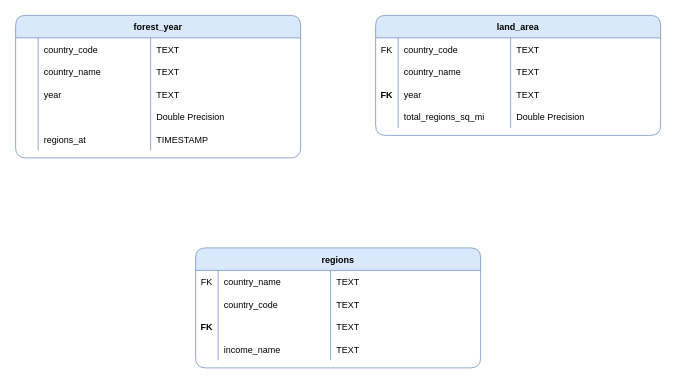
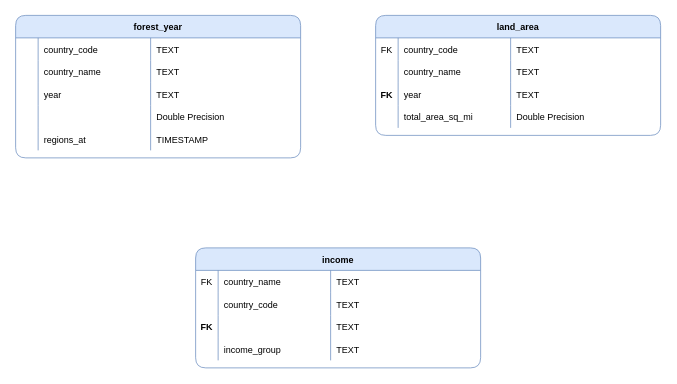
  <mxCell id="0" />
  <mxCell id="1" parent="0" />
  <mxCell id="2" value="forest_year" style="shape=table;startSize=30;container=1;collapsible=1;childLayout=tableLayout;fixedRows=1;rowLines=0;fontStyle=1;align=center;resizeLast=1;rounded=1;fillColor=#dae8fc;strokeColor=#6c8ebf;shadow=0;sketch=0;" vertex="1" parent="1"><mxGeometry x="20" y="20" width="380" height="190.0" as="geometry" /></mxCell>
  <mxCell id="3" value="" style="shape=partialRectangle;collapsible=0;dropTarget=0;pointerEvents=0;fillColor=none;top=0;left=0;bottom=0;right=0;points=[[0,0.5],[1,0.5]];portConstraint=eastwest;" vertex="1" parent="2"><mxGeometry y="30" width="380" height="30" as="geometry" /></mxCell>
  <mxCell id="4" value="" style="shape=partialRectangle;connectable=0;fillColor=none;top=0;left=0;bottom=0;right=0;editable=1;overflow=hidden;" vertex="1" parent="3"><mxGeometry width="30" height="30" as="geometry"><mxRectangle width="30" height="30" as="alternateBounds" /></mxGeometry></mxCell>
  <mxCell id="5" value="country_code" style="shape=partialRectangle;connectable=0;fillColor=none;top=0;left=0;bottom=0;right=0;align=left;spacingLeft=6;overflow=hidden;" vertex="1" parent="3"><mxGeometry x="30" width="150" height="30" as="geometry"><mxRectangle width="150" height="30" as="alternateBounds" /></mxGeometry></mxCell>
  <mxCell id="6" value="TEXT" style="shape=partialRectangle;connectable=0;fillColor=none;top=0;left=0;bottom=0;right=0;align=left;spacingLeft=6;overflow=hidden;" vertex="1" parent="3"><mxGeometry x="180" width="200" height="30" as="geometry"><mxRectangle width="200" height="30" as="alternateBounds" /></mxGeometry></mxCell>
  <mxCell id="7" value="" style="shape=partialRectangle;collapsible=0;dropTarget=0;pointerEvents=0;fillColor=none;top=0;left=0;bottom=0;right=0;points=[[0,0.5],[1,0.5]];portConstraint=eastwest;" vertex="1" parent="2"><mxGeometry y="60" width="380" height="30" as="geometry" /></mxCell>
  <mxCell id="8" value="" style="shape=partialRectangle;connectable=0;fillColor=none;top=0;left=0;bottom=0;right=0;editable=1;overflow=hidden;" vertex="1" parent="7"><mxGeometry width="30" height="30" as="geometry"><mxRectangle width="30" height="30" as="alternateBounds" /></mxGeometry></mxCell>
  <mxCell id="9" value="country_name" style="shape=partialRectangle;connectable=0;fillColor=none;top=0;left=0;bottom=0;right=0;align=left;spacingLeft=6;overflow=hidden;" vertex="1" parent="7"><mxGeometry x="30" width="150" height="30" as="geometry"><mxRectangle width="150" height="30" as="alternateBounds" /></mxGeometry></mxCell>
  <mxCell id="10" value="TEXT" style="shape=partialRectangle;connectable=0;fillColor=none;top=0;left=0;bottom=0;right=0;align=left;spacingLeft=6;overflow=hidden;" vertex="1" parent="7"><mxGeometry x="180" width="200" height="30" as="geometry"><mxRectangle width="200" height="30" as="alternateBounds" /></mxGeometry></mxCell>
  <mxCell id="11" value="" style="shape=partialRectangle;collapsible=0;dropTarget=0;pointerEvents=0;fillColor=none;top=0;left=0;bottom=0;right=0;points=[[0,0.5],[1,0.5]];portConstraint=eastwest;" vertex="1" parent="2"><mxGeometry y="90" width="380" height="30" as="geometry" /></mxCell>
  <mxCell id="12" value="" style="shape=partialRectangle;connectable=0;fillColor=none;top=0;left=0;bottom=0;right=0;editable=1;overflow=hidden;fontStyle=1" vertex="1" parent="11"><mxGeometry width="30" height="30" as="geometry"><mxRectangle width="30" height="30" as="alternateBounds" /></mxGeometry></mxCell>
  <mxCell id="13" value="year" style="shape=partialRectangle;connectable=0;fillColor=none;top=0;left=0;bottom=0;right=0;align=left;spacingLeft=6;overflow=hidden;" vertex="1" parent="11"><mxGeometry x="30" width="150" height="30" as="geometry"><mxRectangle width="150" height="30" as="alternateBounds" /></mxGeometry></mxCell>
  <mxCell id="14" value="TEXT" style="shape=partialRectangle;connectable=0;fillColor=none;top=0;left=0;bottom=0;right=0;align=left;spacingLeft=6;overflow=hidden;" vertex="1" parent="11"><mxGeometry x="180" width="200" height="30" as="geometry"><mxRectangle width="200" height="30" as="alternateBounds" /></mxGeometry></mxCell>
  <mxCell id="15" style="shape=partialRectangle;collapsible=0;dropTarget=0;pointerEvents=0;fillColor=none;top=0;left=0;bottom=0;right=0;points=[[0,0.5],[1,0.5]];portConstraint=eastwest;" vertex="1" parent="2"><mxGeometry y="120" width="380" height="30" as="geometry" /></mxCell>
  <mxCell id="16" style="shape=partialRectangle;connectable=0;fillColor=none;top=0;left=0;bottom=0;right=0;editable=1;overflow=hidden;" vertex="1" parent="15"><mxGeometry width="30" height="30" as="geometry"><mxRectangle width="30" height="30" as="alternateBounds" /></mxGeometry></mxCell>
  <mxCell id="17" value="Double Precision" style="shape=partialRectangle;connectable=0;fillColor=none;top=0;left=0;bottom=0;right=0;align=left;spacingLeft=6;overflow=hidden;" vertex="1" parent="15"><mxGeometry x="180" width="200" height="30" as="geometry"><mxRectangle width="200" height="30" as="alternateBounds" /></mxGeometry></mxCell>
  <mxCell id="18" style="shape=partialRectangle;collapsible=0;dropTarget=0;pointerEvents=0;fillColor=none;top=0;left=0;bottom=0;right=0;points=[[0,0.5],[1,0.5]];portConstraint=eastwest;" vertex="1" parent="2"><mxGeometry y="150" width="380" height="30" as="geometry" /></mxCell>
  <mxCell id="19" style="shape=partialRectangle;connectable=0;fillColor=none;top=0;left=0;bottom=0;right=0;editable=1;overflow=hidden;" vertex="1" parent="18"><mxGeometry width="30" height="30" as="geometry"><mxRectangle width="30" height="30" as="alternateBounds" /></mxGeometry></mxCell>
  <mxCell id="20" value="regions_at" style="shape=partialRectangle;connectable=0;fillColor=none;top=0;left=0;bottom=0;right=0;align=left;spacingLeft=6;overflow=hidden;" vertex="1" parent="18"><mxGeometry x="30" width="150" height="30" as="geometry"><mxRectangle width="150" height="30" as="alternateBounds" /></mxGeometry></mxCell>
  <mxCell id="21" value="TIMESTAMP" style="shape=partialRectangle;connectable=0;fillColor=none;top=0;left=0;bottom=0;right=0;align=left;spacingLeft=6;overflow=hidden;" vertex="1" parent="18"><mxGeometry x="180" width="200" height="30" as="geometry"><mxRectangle width="200" height="30" as="alternateBounds" /></mxGeometry></mxCell>
  <mxCell id="22" value="land_area" style="shape=table;startSize=30;container=1;collapsible=1;childLayout=tableLayout;fixedRows=1;rowLines=0;fontStyle=1;align=center;resizeLast=1;rounded=1;fillColor=#dae8fc;strokeColor=#6c8ebf;shadow=0;sketch=0;" vertex="1" parent="1"><mxGeometry x="500" y="20" width="380" height="160.0" as="geometry" /></mxCell>
  <mxCell id="23" value="" style="shape=partialRectangle;collapsible=0;dropTarget=0;pointerEvents=0;fillColor=none;top=0;left=0;bottom=0;right=0;points=[[0,0.5],[1,0.5]];portConstraint=eastwest;" vertex="1" parent="22"><mxGeometry y="30" width="380" height="30" as="geometry" /></mxCell>
  <mxCell id="24" value="FK" style="shape=partialRectangle;connectable=0;fillColor=none;top=0;left=0;bottom=0;right=0;editable=1;overflow=hidden;" vertex="1" parent="23"><mxGeometry width="30" height="30" as="geometry"><mxRectangle width="30" height="30" as="alternateBounds" /></mxGeometry></mxCell>
  <mxCell id="25" value="country_code" style="shape=partialRectangle;connectable=0;fillColor=none;top=0;left=0;bottom=0;right=0;align=left;spacingLeft=6;overflow=hidden;" vertex="1" parent="23"><mxGeometry x="30" width="150" height="30" as="geometry"><mxRectangle width="150" height="30" as="alternateBounds" /></mxGeometry></mxCell>
  <mxCell id="26" value="TEXT" style="shape=partialRectangle;connectable=0;fillColor=none;top=0;left=0;bottom=0;right=0;align=left;spacingLeft=6;overflow=hidden;" vertex="1" parent="23"><mxGeometry x="180" width="200" height="30" as="geometry"><mxRectangle width="200" height="30" as="alternateBounds" /></mxGeometry></mxCell>
  <mxCell id="27" value="" style="shape=partialRectangle;collapsible=0;dropTarget=0;pointerEvents=0;fillColor=none;top=0;left=0;bottom=0;right=0;points=[[0,0.5],[1,0.5]];portConstraint=eastwest;" vertex="1" parent="22"><mxGeometry y="60" width="380" height="30" as="geometry" /></mxCell>
  <mxCell id="28" value="" style="shape=partialRectangle;connectable=0;fillColor=none;top=0;left=0;bottom=0;right=0;editable=1;overflow=hidden;" vertex="1" parent="27"><mxGeometry width="30" height="30" as="geometry"><mxRectangle width="30" height="30" as="alternateBounds" /></mxGeometry></mxCell>
  <mxCell id="29" value="country_name" style="shape=partialRectangle;connectable=0;fillColor=none;top=0;left=0;bottom=0;right=0;align=left;spacingLeft=6;overflow=hidden;" vertex="1" parent="27"><mxGeometry x="30" width="150" height="30" as="geometry"><mxRectangle width="150" height="30" as="alternateBounds" /></mxGeometry></mxCell>
  <mxCell id="30" value="TEXT" style="shape=partialRectangle;connectable=0;fillColor=none;top=0;left=0;bottom=0;right=0;align=left;spacingLeft=6;overflow=hidden;" vertex="1" parent="27"><mxGeometry x="180" width="200" height="30" as="geometry"><mxRectangle width="200" height="30" as="alternateBounds" /></mxGeometry></mxCell>
  <mxCell id="31" value="" style="shape=partialRectangle;collapsible=0;dropTarget=0;pointerEvents=0;fillColor=none;top=0;left=0;bottom=0;right=0;points=[[0,0.5],[1,0.5]];portConstraint=eastwest;" vertex="1" parent="22"><mxGeometry y="90" width="380" height="30" as="geometry" /></mxCell>
  <mxCell id="32" value="FK" style="shape=partialRectangle;connectable=0;fillColor=none;top=0;left=0;bottom=0;right=0;editable=1;overflow=hidden;fontStyle=1" vertex="1" parent="31"><mxGeometry width="30" height="30" as="geometry"><mxRectangle width="30" height="30" as="alternateBounds" /></mxGeometry></mxCell>
  <mxCell id="33" value="year" style="shape=partialRectangle;connectable=0;fillColor=none;top=0;left=0;bottom=0;right=0;align=left;spacingLeft=6;overflow=hidden;" vertex="1" parent="31"><mxGeometry x="30" width="150" height="30" as="geometry"><mxRectangle width="150" height="30" as="alternateBounds" /></mxGeometry></mxCell>
  <mxCell id="34" value="TEXT" style="shape=partialRectangle;connectable=0;fillColor=none;top=0;left=0;bottom=0;right=0;align=left;spacingLeft=6;overflow=hidden;" vertex="1" parent="31"><mxGeometry x="180" width="200" height="30" as="geometry"><mxRectangle width="200" height="30" as="alternateBounds" /></mxGeometry></mxCell>
  <mxCell id="35" style="shape=partialRectangle;collapsible=0;dropTarget=0;pointerEvents=0;fillColor=none;top=0;left=0;bottom=0;right=0;points=[[0,0.5],[1,0.5]];portConstraint=eastwest;" vertex="1" parent="22"><mxGeometry y="120" width="380" height="30" as="geometry" /></mxCell>
  <mxCell id="36" style="shape=partialRectangle;connectable=0;fillColor=none;top=0;left=0;bottom=0;right=0;editable=1;overflow=hidden;" vertex="1" parent="35"><mxGeometry width="30" height="30" as="geometry"><mxRectangle width="30" height="30" as="alternateBounds" /></mxGeometry></mxCell>
- <mxCell id="37" value="total_regions_sq_mi" style="shape=partialRectangle;connectable=0;fillColor=none;top=0;left=0;bottom=0;right=0;align=left;spacingLeft=6;overflow=hidden;" vertex="1" parent="35"><mxGeometry x="30" width="150" height="30" as="geometry"><mxRectangle width="150" height="30" as="alternateBounds" /></mxGeometry></mxCell>
+ <mxCell id="37" value="total_area_sq_mi" style="shape=partialRectangle;connectable=0;fillColor=none;top=0;left=0;bottom=0;right=0;align=left;spacingLeft=6;overflow=hidden;" vertex="1" parent="35"><mxGeometry x="30" width="150" height="30" as="geometry"><mxRectangle width="150" height="30" as="alternateBounds" /></mxGeometry></mxCell>
  <mxCell id="38" value="Double Precision" style="shape=partialRectangle;connectable=0;fillColor=none;top=0;left=0;bottom=0;right=0;align=left;spacingLeft=6;overflow=hidden;" vertex="1" parent="35"><mxGeometry x="180" width="200" height="30" as="geometry"><mxRectangle width="200" height="30" as="alternateBounds" /></mxGeometry></mxCell>
- <mxCell id="39" value="regions" style="shape=table;startSize=30;container=1;collapsible=1;childLayout=tableLayout;fixedRows=1;rowLines=0;fontStyle=1;align=center;resizeLast=1;rounded=1;fillColor=#dae8fc;strokeColor=#6c8ebf;shadow=0;sketch=0;" vertex="1" parent="1"><mxGeometry x="260" y="330" width="380" height="160.0" as="geometry" /></mxCell>
+ <mxCell id="39" value="income" style="shape=table;startSize=30;container=1;collapsible=1;childLayout=tableLayout;fixedRows=1;rowLines=0;fontStyle=1;align=center;resizeLast=1;rounded=1;fillColor=#dae8fc;strokeColor=#6c8ebf;shadow=0;sketch=0;" vertex="1" parent="1"><mxGeometry x="260" y="330" width="380" height="160.0" as="geometry" /></mxCell>
  <mxCell id="40" value="" style="shape=partialRectangle;collapsible=0;dropTarget=0;pointerEvents=0;fillColor=none;top=0;left=0;bottom=0;right=0;points=[[0,0.5],[1,0.5]];portConstraint=eastwest;" vertex="1" parent="39"><mxGeometry y="30" width="380" height="30" as="geometry" /></mxCell>
  <mxCell id="41" value="FK" style="shape=partialRectangle;connectable=0;fillColor=none;top=0;left=0;bottom=0;right=0;editable=1;overflow=hidden;" vertex="1" parent="40"><mxGeometry width="30" height="30" as="geometry"><mxRectangle width="30" height="30" as="alternateBounds" /></mxGeometry></mxCell>
  <mxCell id="42" value="country_name" style="shape=partialRectangle;connectable=0;fillColor=none;top=0;left=0;bottom=0;right=0;align=left;spacingLeft=6;overflow=hidden;" vertex="1" parent="40"><mxGeometry x="30" width="150" height="30" as="geometry"><mxRectangle width="150" height="30" as="alternateBounds" /></mxGeometry></mxCell>
  <mxCell id="43" value="TEXT" style="shape=partialRectangle;connectable=0;fillColor=none;top=0;left=0;bottom=0;right=0;align=left;spacingLeft=6;overflow=hidden;" vertex="1" parent="40"><mxGeometry x="180" width="200" height="30" as="geometry"><mxRectangle width="200" height="30" as="alternateBounds" /></mxGeometry></mxCell>
  <mxCell id="44" value="" style="shape=partialRectangle;collapsible=0;dropTarget=0;pointerEvents=0;fillColor=none;top=0;left=0;bottom=0;right=0;points=[[0,0.5],[1,0.5]];portConstraint=eastwest;" vertex="1" parent="39"><mxGeometry y="60" width="380" height="30" as="geometry" /></mxCell>
  <mxCell id="45" value="" style="shape=partialRectangle;connectable=0;fillColor=none;top=0;left=0;bottom=0;right=0;editable=1;overflow=hidden;" vertex="1" parent="44"><mxGeometry width="30" height="30" as="geometry"><mxRectangle width="30" height="30" as="alternateBounds" /></mxGeometry></mxCell>
  <mxCell id="46" value="country_code" style="shape=partialRectangle;connectable=0;fillColor=none;top=0;left=0;bottom=0;right=0;align=left;spacingLeft=6;overflow=hidden;" vertex="1" parent="44"><mxGeometry x="30" width="150" height="30" as="geometry"><mxRectangle width="150" height="30" as="alternateBounds" /></mxGeometry></mxCell>
  <mxCell id="47" value="TEXT" style="shape=partialRectangle;connectable=0;fillColor=none;top=0;left=0;bottom=0;right=0;align=left;spacingLeft=6;overflow=hidden;" vertex="1" parent="44"><mxGeometry x="180" width="200" height="30" as="geometry"><mxRectangle width="200" height="30" as="alternateBounds" /></mxGeometry></mxCell>
  <mxCell id="48" value="" style="shape=partialRectangle;collapsible=0;dropTarget=0;pointerEvents=0;fillColor=none;top=0;left=0;bottom=0;right=0;points=[[0,0.5],[1,0.5]];portConstraint=eastwest;" vertex="1" parent="39"><mxGeometry y="90" width="380" height="30" as="geometry" /></mxCell>
  <mxCell id="49" value="FK" style="shape=partialRectangle;connectable=0;fillColor=none;top=0;left=0;bottom=0;right=0;editable=1;overflow=hidden;fontStyle=1" vertex="1" parent="48"><mxGeometry width="30" height="30" as="geometry"><mxRectangle width="30" height="30" as="alternateBounds" /></mxGeometry></mxCell>
  <mxCell id="50" value="TEXT" style="shape=partialRectangle;connectable=0;fillColor=none;top=0;left=0;bottom=0;right=0;align=left;spacingLeft=6;overflow=hidden;" vertex="1" parent="48"><mxGeometry x="180" width="200" height="30" as="geometry"><mxRectangle width="200" height="30" as="alternateBounds" /></mxGeometry></mxCell>
  <mxCell id="51" style="shape=partialRectangle;collapsible=0;dropTarget=0;pointerEvents=0;fillColor=none;top=0;left=0;bottom=0;right=0;points=[[0,0.5],[1,0.5]];portConstraint=eastwest;" vertex="1" parent="39"><mxGeometry y="120" width="380" height="30" as="geometry" /></mxCell>
  <mxCell id="52" style="shape=partialRectangle;connectable=0;fillColor=none;top=0;left=0;bottom=0;right=0;editable=1;overflow=hidden;" vertex="1" parent="51"><mxGeometry width="30" height="30" as="geometry"><mxRectangle width="30" height="30" as="alternateBounds" /></mxGeometry></mxCell>
- <mxCell id="53" value="income_name" style="shape=partialRectangle;connectable=0;fillColor=none;top=0;left=0;bottom=0;right=0;align=left;spacingLeft=6;overflow=hidden;" vertex="1" parent="51"><mxGeometry x="30" width="150" height="30" as="geometry"><mxRectangle width="150" height="30" as="alternateBounds" /></mxGeometry></mxCell>
+ <mxCell id="53" value="income_group" style="shape=partialRectangle;connectable=0;fillColor=none;top=0;left=0;bottom=0;right=0;align=left;spacingLeft=6;overflow=hidden;" vertex="1" parent="51"><mxGeometry x="30" width="150" height="30" as="geometry"><mxRectangle width="150" height="30" as="alternateBounds" /></mxGeometry></mxCell>
  <mxCell id="54" value="TEXT" style="shape=partialRectangle;connectable=0;fillColor=none;top=0;left=0;bottom=0;right=0;align=left;spacingLeft=6;overflow=hidden;" vertex="1" parent="51"><mxGeometry x="180" width="200" height="30" as="geometry"><mxRectangle width="200" height="30" as="alternateBounds" /></mxGeometry></mxCell>
